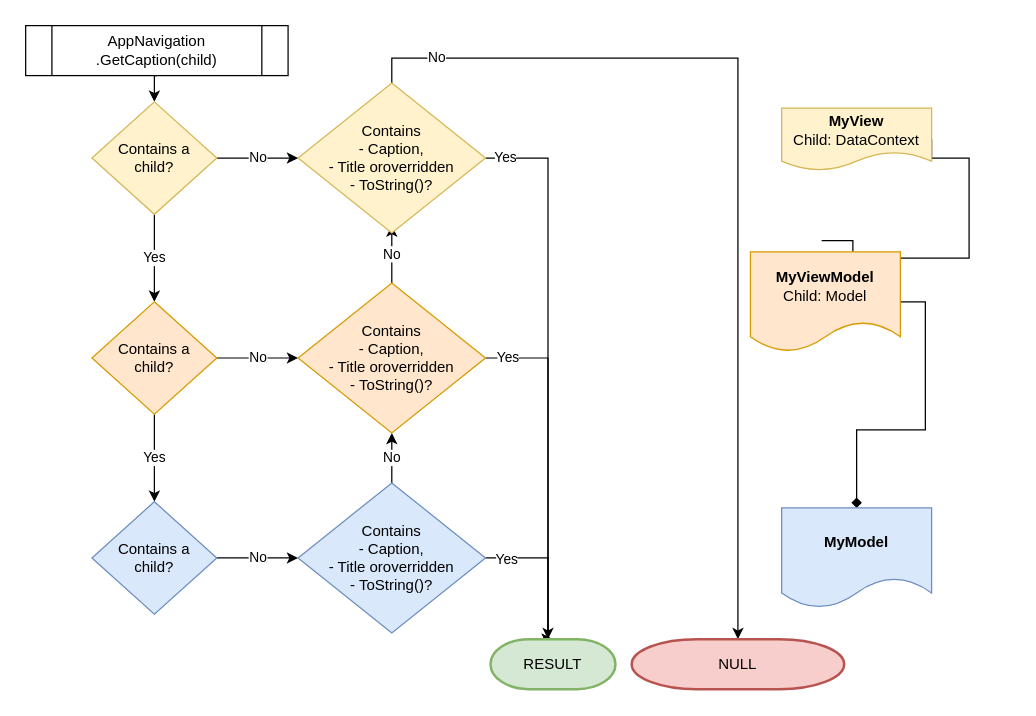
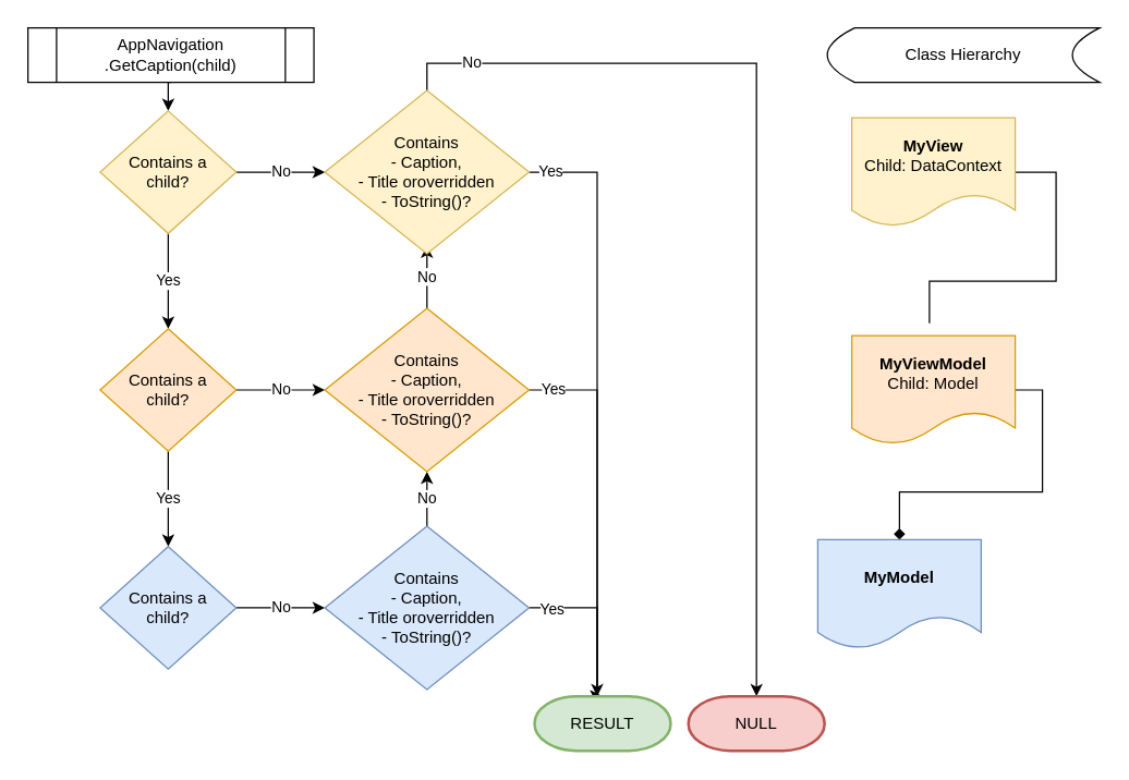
  <mxCell id="0" />
  <mxCell id="1" parent="0" />
  <mxCell id="2" style="edgeStyle=orthogonalEdgeStyle;rounded=0;orthogonalLoop=1;jettySize=auto;html=1;exitX=1;exitY=0.5;exitDx=0;exitDy=0;entryX=0.475;entryY=-0.112;entryDx=0;entryDy=0;entryPerimeter=0;endArrow=none;" edge="1" parent="1" source="3" target="5"><mxGeometry relative="1" as="geometry"><Array as="points"><mxPoint x="775" y="126" /><mxPoint x="775" y="206" /><mxPoint x="682" y="206" /></Array></mxGeometry></mxCell>
- <mxCell id="3" value="&lt;b&gt;MyView&lt;/b&gt;&lt;br&gt;Child: DataContext" style="shape=document;whiteSpace=wrap;html=1;boundedLbl=1;fillColor=#fff2cc;strokeColor=#d6b656;" vertex="1" parent="1"><mxGeometry x="625" y="86" width="120" height="50" as="geometry" /></mxCell>
+ <mxCell id="3" value="&lt;b&gt;MyView&lt;/b&gt;&lt;br&gt;Child: DataContext" style="shape=document;whiteSpace=wrap;html=1;boundedLbl=1;fillColor=#fff2cc;strokeColor=#d6b656;" vertex="1" parent="1"><mxGeometry x="625" y="86" width="120" height="80" as="geometry" /></mxCell>
  <mxCell id="4" style="edgeStyle=orthogonalEdgeStyle;rounded=0;orthogonalLoop=1;jettySize=auto;html=1;exitX=1;exitY=0.5;exitDx=0;exitDy=0;entryX=0.5;entryY=0;entryDx=0;entryDy=0;endArrow=diamond;" edge="1" parent="1" source="5" target="6"><mxGeometry relative="1" as="geometry" /></mxCell>
- <mxCell id="5" value="&lt;b&gt;MyViewModel&lt;/b&gt;&lt;br&gt;Child: Model" style="shape=document;whiteSpace=wrap;html=1;boundedLbl=1;fillColor=#ffe6cc;strokeColor=#d79b00;" vertex="1" parent="1"><mxGeometry x="600" y="201" width="120" height="80" as="geometry" /></mxCell>
- <mxCell id="6" value="&lt;b&gt;MyModel&lt;/b&gt;&lt;br&gt;" style="shape=document;whiteSpace=wrap;html=1;boundedLbl=1;fillColor=#dae8fc;strokeColor=#6c8ebf;" vertex="1" parent="1"><mxGeometry x="625" y="406" width="120" height="80" as="geometry" /></mxCell>
+ <mxCell id="5" value="&lt;b&gt;MyViewModel&lt;/b&gt;&lt;br&gt;Child: Model" style="shape=document;whiteSpace=wrap;html=1;boundedLbl=1;fillColor=#ffe6cc;strokeColor=#d79b00;" vertex="1" parent="1"><mxGeometry x="625" y="246" width="120" height="80" as="geometry" /></mxCell>
+ <mxCell id="6" value="&lt;b&gt;MyModel&lt;/b&gt;&lt;br&gt;" style="shape=document;whiteSpace=wrap;html=1;boundedLbl=1;fillColor=#dae8fc;strokeColor=#6c8ebf;" vertex="1" parent="1"><mxGeometry x="600" y="396" width="120" height="80" as="geometry" /></mxCell>
  <mxCell id="7" style="edgeStyle=orthogonalEdgeStyle;rounded=0;orthogonalLoop=1;jettySize=auto;html=1;exitX=0.5;exitY=1;exitDx=0;exitDy=0;entryX=0.5;entryY=0;entryDx=0;entryDy=0;" edge="1" parent="1" source="8" target="11"><mxGeometry relative="1" as="geometry" /></mxCell>
  <mxCell id="8" value="AppNavigation&lt;br&gt;.GetCaption(child)" style="shape=process;whiteSpace=wrap;html=1;backgroundOutline=1;" vertex="1" parent="1"><mxGeometry x="20" y="20" width="210" height="40" as="geometry" /></mxCell>
  <mxCell id="9" value="Yes" style="edgeStyle=orthogonalEdgeStyle;rounded=0;orthogonalLoop=1;jettySize=auto;html=1;exitX=0.5;exitY=1;exitDx=0;exitDy=0;entryX=0.5;entryY=0;entryDx=0;entryDy=0;" edge="1" parent="1" source="11" target="14"><mxGeometry relative="1" as="geometry" /></mxCell>
  <mxCell id="10" value="No" style="edgeStyle=orthogonalEdgeStyle;rounded=0;orthogonalLoop=1;jettySize=auto;html=1;exitX=1;exitY=0.5;exitDx=0;exitDy=0;entryX=0;entryY=0.5;entryDx=0;entryDy=0;" edge="1" parent="1" source="11" target="26"><mxGeometry relative="1" as="geometry" /></mxCell>
  <mxCell id="11" value="Contains a &lt;br&gt;child?" style="rhombus;whiteSpace=wrap;html=1;fillColor=#fff2cc;strokeColor=#d6b656;" vertex="1" parent="1"><mxGeometry x="73" y="81" width="100" height="90" as="geometry" /></mxCell>
  <mxCell id="12" value="Yes" style="edgeStyle=orthogonalEdgeStyle;rounded=0;orthogonalLoop=1;jettySize=auto;html=1;exitX=0.5;exitY=1;exitDx=0;exitDy=0;entryX=0.5;entryY=0;entryDx=0;entryDy=0;" edge="1" parent="1" source="14" target="16"><mxGeometry relative="1" as="geometry" /></mxCell>
  <mxCell id="13" value="No" style="edgeStyle=orthogonalEdgeStyle;rounded=0;orthogonalLoop=1;jettySize=auto;html=1;exitX=1;exitY=0.5;exitDx=0;exitDy=0;entryX=0;entryY=0.5;entryDx=0;entryDy=0;" edge="1" parent="1" source="14" target="23"><mxGeometry relative="1" as="geometry" /></mxCell>
  <mxCell id="14" value="Contains a &lt;br&gt;child?" style="rhombus;whiteSpace=wrap;html=1;fillColor=#ffe6cc;strokeColor=#d79b00;" vertex="1" parent="1"><mxGeometry x="73" y="241" width="100" height="90" as="geometry" /></mxCell>
  <mxCell id="15" value="No" style="edgeStyle=orthogonalEdgeStyle;rounded=0;orthogonalLoop=1;jettySize=auto;html=1;exitX=1;exitY=0.5;exitDx=0;exitDy=0;entryX=0;entryY=0.5;entryDx=0;entryDy=0;" edge="1" parent="1" source="16" target="20"><mxGeometry relative="1" as="geometry" /></mxCell>
  <mxCell id="16" value="Contains a &lt;br&gt;child?" style="rhombus;whiteSpace=wrap;html=1;fillColor=#dae8fc;strokeColor=#6c8ebf;" vertex="1" parent="1"><mxGeometry x="73" y="401" width="100" height="90" as="geometry" /></mxCell>
  <mxCell id="17" value="No" style="edgeStyle=orthogonalEdgeStyle;rounded=0;orthogonalLoop=1;jettySize=auto;html=1;exitX=0.5;exitY=0;exitDx=0;exitDy=0;entryX=0.5;entryY=1;entryDx=0;entryDy=0;" edge="1" parent="1" source="20" target="23"><mxGeometry relative="1" as="geometry" /></mxCell>
  <mxCell id="18" style="edgeStyle=orthogonalEdgeStyle;rounded=0;orthogonalLoop=1;jettySize=auto;html=1;exitX=1;exitY=0.5;exitDx=0;exitDy=0;entryX=0.5;entryY=0;entryDx=0;entryDy=0;entryPerimeter=0;" edge="1" parent="1" source="20" target="29"><mxGeometry relative="1" as="geometry"><Array as="points"><mxPoint x="438" y="446" /></Array></mxGeometry></mxCell>
  <mxCell id="19" value="Yes" style="edgeLabel;html=1;align=center;verticalAlign=middle;resizable=0;points=[];" vertex="1" connectable="0" parent="18"><mxGeometry x="-0.863" y="-1" relative="1" as="geometry"><mxPoint x="8" y="-1" as="offset" /></mxGeometry></mxCell>
  <mxCell id="20" value="Contains &lt;br&gt;- Caption, &lt;br&gt;- Title oroverridden&lt;br&gt;- ToString()?" style="rhombus;whiteSpace=wrap;html=1;fillColor=#dae8fc;strokeColor=#6c8ebf;" vertex="1" parent="1"><mxGeometry x="238" y="386" width="150" height="120" as="geometry" /></mxCell>
  <mxCell id="21" value="No" style="edgeStyle=orthogonalEdgeStyle;rounded=0;orthogonalLoop=1;jettySize=auto;html=1;exitX=0.5;exitY=0;exitDx=0;exitDy=0;entryX=0.5;entryY=0.95;entryDx=0;entryDy=0;entryPerimeter=0;" edge="1" parent="1" source="23" target="26"><mxGeometry relative="1" as="geometry" /></mxCell>
  <mxCell id="22" value="Yes" style="edgeStyle=orthogonalEdgeStyle;rounded=0;orthogonalLoop=1;jettySize=auto;html=1;exitX=1;exitY=0.5;exitDx=0;exitDy=0;" edge="1" parent="1" source="23" target="29"><mxGeometry x="-0.868" relative="1" as="geometry"><Array as="points"><mxPoint x="438" y="286" /></Array><mxPoint as="offset" /></mxGeometry></mxCell>
  <mxCell id="23" value="Contains &lt;br&gt;- Caption, &lt;br&gt;- Title oroverridden&lt;br&gt;- ToString()?" style="rhombus;whiteSpace=wrap;html=1;fillColor=#ffe6cc;strokeColor=#d79b00;" vertex="1" parent="1"><mxGeometry x="238" y="226" width="150" height="120" as="geometry" /></mxCell>
  <mxCell id="24" value="No" style="edgeStyle=orthogonalEdgeStyle;rounded=0;orthogonalLoop=1;jettySize=auto;html=1;exitX=0.5;exitY=0;exitDx=0;exitDy=0;entryX=0.5;entryY=0;entryDx=0;entryDy=0;entryPerimeter=0;" edge="1" parent="1" source="26" target="28"><mxGeometry x="-0.854" relative="1" as="geometry"><mxPoint x="555" y="366" as="targetPoint" /><mxPoint as="offset" /></mxGeometry></mxCell>
  <mxCell id="25" value="Yes" style="edgeStyle=orthogonalEdgeStyle;rounded=0;orthogonalLoop=1;jettySize=auto;html=1;exitX=1;exitY=0.5;exitDx=0;exitDy=0;entryX=0.5;entryY=0;entryDx=0;entryDy=0;entryPerimeter=0;" edge="1" parent="1" source="26" target="29"><mxGeometry x="-0.929" relative="1" as="geometry"><Array as="points"><mxPoint x="438" y="126" /></Array><mxPoint as="offset" /></mxGeometry></mxCell>
  <mxCell id="26" value="Contains &lt;br&gt;- Caption, &lt;br&gt;- Title oroverridden&lt;br&gt;- ToString()?" style="rhombus;whiteSpace=wrap;html=1;fillColor=#fff2cc;strokeColor=#d6b656;" vertex="1" parent="1"><mxGeometry x="238" y="66" width="150" height="120" as="geometry" /></mxCell>
- <mxCell id="28" value="NULL" style="strokeWidth=2;html=1;shape=mxgraph.flowchart.terminator;whiteSpace=wrap;fillColor=#f8cecc;strokeColor=#b85450;" vertex="1" parent="1"><mxGeometry x="505" y="511" width="170" height="40" as="geometry" /></mxCell>
+ <mxCell id="27" value="Class Hierarchy" style="shape=dataStorage;whiteSpace=wrap;html=1;fixedSize=1;" vertex="1" parent="1"><mxGeometry x="607" y="20" width="200" height="40" as="geometry" /></mxCell>
+ <mxCell id="28" value="NULL" style="strokeWidth=2;html=1;shape=mxgraph.flowchart.terminator;whiteSpace=wrap;fillColor=#f8cecc;strokeColor=#b85450;" vertex="1" parent="1"><mxGeometry x="505" y="511" width="100" height="40" as="geometry" /></mxCell>
  <mxCell id="29" value="RESULT" style="strokeWidth=2;html=1;shape=mxgraph.flowchart.terminator;whiteSpace=wrap;fillColor=#d5e8d4;strokeColor=#82b366;" vertex="1" parent="1"><mxGeometry x="392" y="511" width="100" height="40" as="geometry" /></mxCell>
